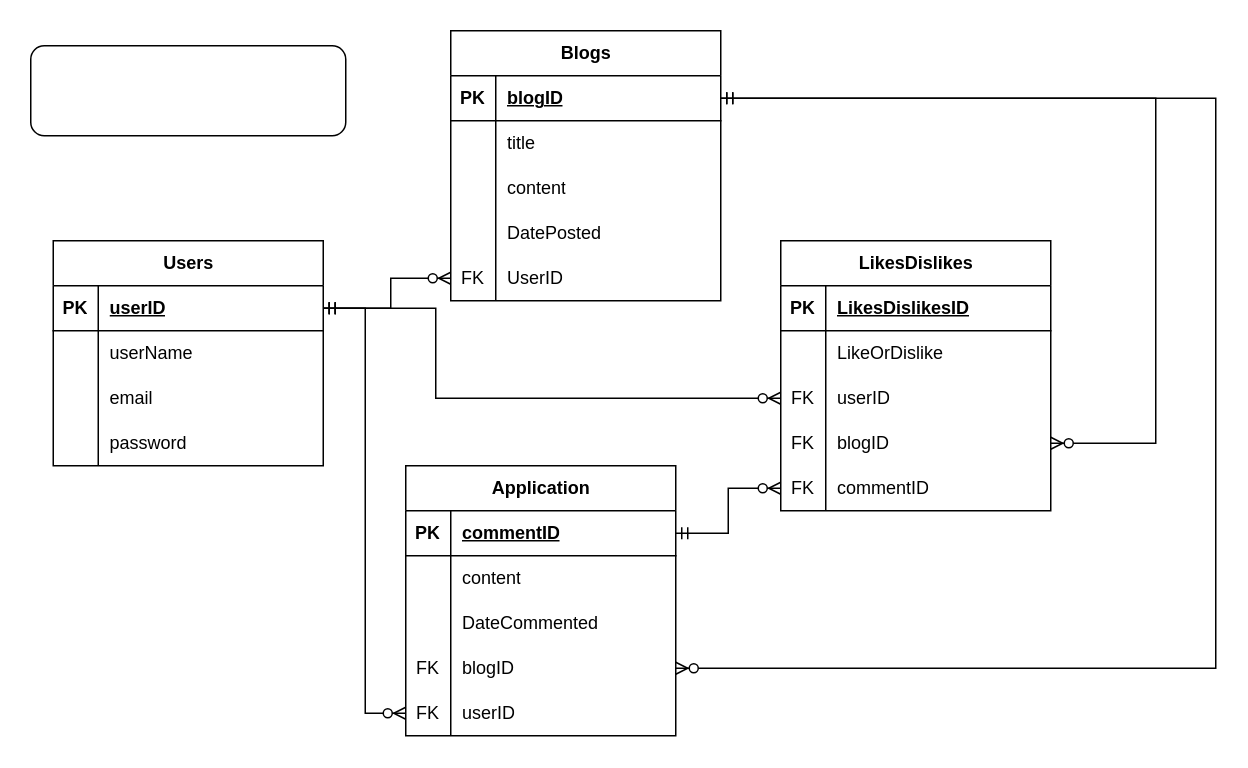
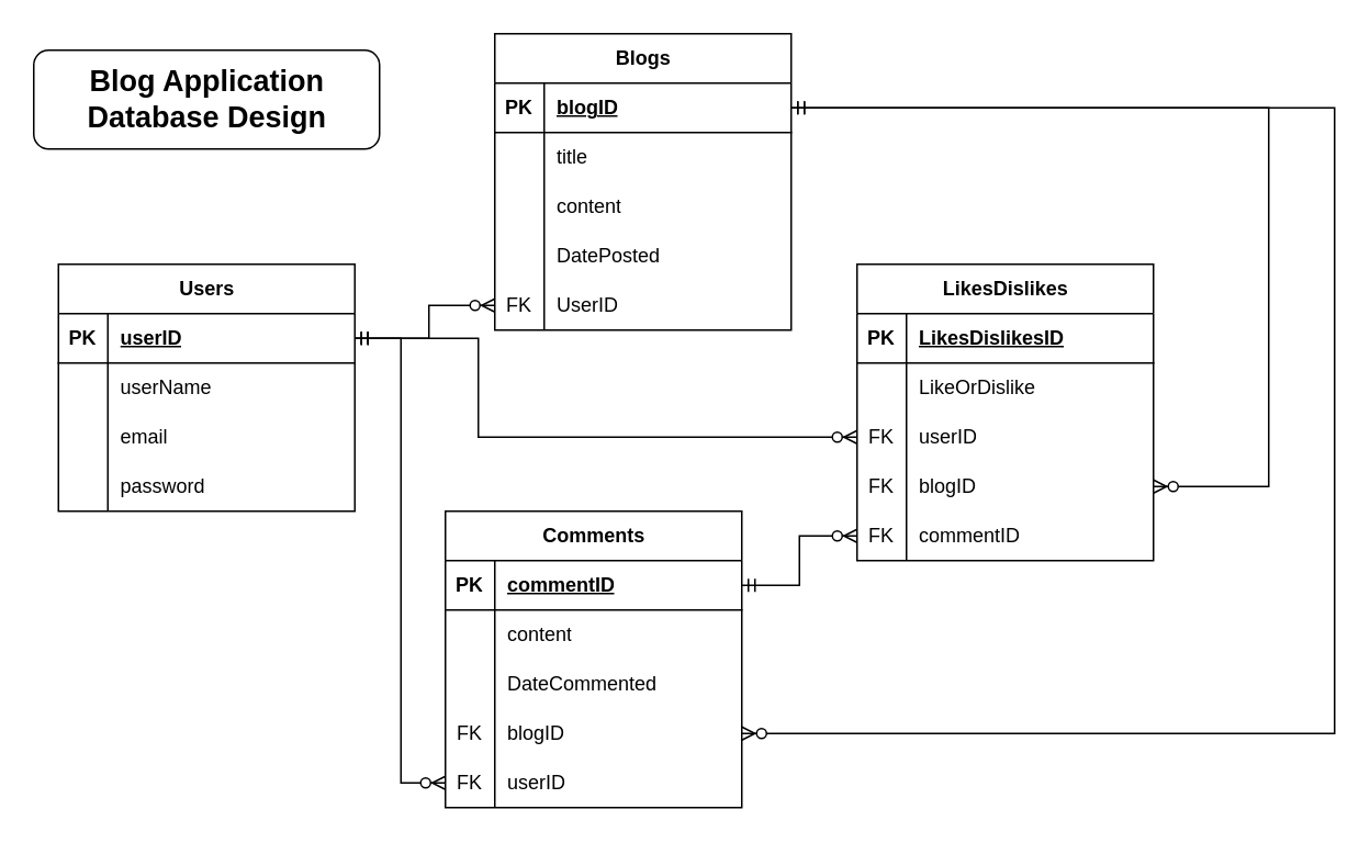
  <mxCell id="0" />
  <mxCell id="1" parent="0" />
  <mxCell id="2" value="" style="rounded=1;whiteSpace=wrap;html=1;" vertex="1" parent="1"><mxGeometry x="20" y="30" width="210" height="60" as="geometry" /></mxCell>
+ <mxCell id="3" value="&lt;b&gt;&lt;font style=&quot;font-size: 18px;&quot;&gt;Blog Application Database Design&lt;/font&gt;&lt;/b&gt;" style="text;html=1;strokeColor=none;fillColor=none;align=center;verticalAlign=middle;whiteSpace=wrap;rounded=0;" vertex="1" parent="1"><mxGeometry x="22.5" y="45" width="205" height="30" as="geometry" /></mxCell>
  <mxCell id="4" value="Users" style="shape=table;startSize=30;container=1;collapsible=1;childLayout=tableLayout;fixedRows=1;rowLines=0;fontStyle=1;align=center;resizeLast=1;html=1;" vertex="1" parent="1"><mxGeometry x="35" y="160" width="180" height="150" as="geometry" /></mxCell>
  <mxCell id="5" value="" style="shape=tableRow;horizontal=0;startSize=0;swimlaneHead=0;swimlaneBody=0;fillColor=none;collapsible=0;dropTarget=0;points=[[0,0.5],[1,0.5]];portConstraint=eastwest;top=0;left=0;right=0;bottom=1;" vertex="1" parent="4"><mxGeometry y="30" width="180" height="30" as="geometry" /></mxCell>
  <mxCell id="6" value="PK" style="shape=partialRectangle;connectable=0;fillColor=none;top=0;left=0;bottom=0;right=0;fontStyle=1;overflow=hidden;whiteSpace=wrap;html=1;" vertex="1" parent="5"><mxGeometry width="30" height="30" as="geometry"><mxRectangle width="30" height="30" as="alternateBounds" /></mxGeometry></mxCell>
  <mxCell id="7" value="userID" style="shape=partialRectangle;connectable=0;fillColor=none;top=0;left=0;bottom=0;right=0;align=left;spacingLeft=6;fontStyle=5;overflow=hidden;whiteSpace=wrap;html=1;" vertex="1" parent="5"><mxGeometry x="30" width="150" height="30" as="geometry"><mxRectangle width="150" height="30" as="alternateBounds" /></mxGeometry></mxCell>
  <mxCell id="8" value="" style="shape=tableRow;horizontal=0;startSize=0;swimlaneHead=0;swimlaneBody=0;fillColor=none;collapsible=0;dropTarget=0;points=[[0,0.5],[1,0.5]];portConstraint=eastwest;top=0;left=0;right=0;bottom=0;" vertex="1" parent="4"><mxGeometry y="60" width="180" height="30" as="geometry" /></mxCell>
  <mxCell id="9" value="" style="shape=partialRectangle;connectable=0;fillColor=none;top=0;left=0;bottom=0;right=0;editable=1;overflow=hidden;whiteSpace=wrap;html=1;" vertex="1" parent="8"><mxGeometry width="30" height="30" as="geometry"><mxRectangle width="30" height="30" as="alternateBounds" /></mxGeometry></mxCell>
  <mxCell id="10" value="userName" style="shape=partialRectangle;connectable=0;fillColor=none;top=0;left=0;bottom=0;right=0;align=left;spacingLeft=6;overflow=hidden;whiteSpace=wrap;html=1;" vertex="1" parent="8"><mxGeometry x="30" width="150" height="30" as="geometry"><mxRectangle width="150" height="30" as="alternateBounds" /></mxGeometry></mxCell>
  <mxCell id="11" value="" style="shape=tableRow;horizontal=0;startSize=0;swimlaneHead=0;swimlaneBody=0;fillColor=none;collapsible=0;dropTarget=0;points=[[0,0.5],[1,0.5]];portConstraint=eastwest;top=0;left=0;right=0;bottom=0;" vertex="1" parent="4"><mxGeometry y="90" width="180" height="30" as="geometry" /></mxCell>
  <mxCell id="12" value="" style="shape=partialRectangle;connectable=0;fillColor=none;top=0;left=0;bottom=0;right=0;editable=1;overflow=hidden;whiteSpace=wrap;html=1;" vertex="1" parent="11"><mxGeometry width="30" height="30" as="geometry"><mxRectangle width="30" height="30" as="alternateBounds" /></mxGeometry></mxCell>
  <mxCell id="13" value="email" style="shape=partialRectangle;connectable=0;fillColor=none;top=0;left=0;bottom=0;right=0;align=left;spacingLeft=6;overflow=hidden;whiteSpace=wrap;html=1;" vertex="1" parent="11"><mxGeometry x="30" width="150" height="30" as="geometry"><mxRectangle width="150" height="30" as="alternateBounds" /></mxGeometry></mxCell>
  <mxCell id="14" value="" style="shape=tableRow;horizontal=0;startSize=0;swimlaneHead=0;swimlaneBody=0;fillColor=none;collapsible=0;dropTarget=0;points=[[0,0.5],[1,0.5]];portConstraint=eastwest;top=0;left=0;right=0;bottom=0;" vertex="1" parent="4"><mxGeometry y="120" width="180" height="30" as="geometry" /></mxCell>
  <mxCell id="15" value="" style="shape=partialRectangle;connectable=0;fillColor=none;top=0;left=0;bottom=0;right=0;editable=1;overflow=hidden;whiteSpace=wrap;html=1;" vertex="1" parent="14"><mxGeometry width="30" height="30" as="geometry"><mxRectangle width="30" height="30" as="alternateBounds" /></mxGeometry></mxCell>
  <mxCell id="16" value="password" style="shape=partialRectangle;connectable=0;fillColor=none;top=0;left=0;bottom=0;right=0;align=left;spacingLeft=6;overflow=hidden;whiteSpace=wrap;html=1;" vertex="1" parent="14"><mxGeometry x="30" width="150" height="30" as="geometry"><mxRectangle width="150" height="30" as="alternateBounds" /></mxGeometry></mxCell>
  <mxCell id="17" value="Blogs" style="shape=table;startSize=30;container=1;collapsible=1;childLayout=tableLayout;fixedRows=1;rowLines=0;fontStyle=1;align=center;resizeLast=1;html=1;" vertex="1" parent="1"><mxGeometry x="300" width="180" height="180" as="geometry" y="20" /></mxCell>
  <mxCell id="18" value="" style="shape=tableRow;horizontal=0;startSize=0;swimlaneHead=0;swimlaneBody=0;fillColor=none;collapsible=0;dropTarget=0;points=[[0,0.5],[1,0.5]];portConstraint=eastwest;top=0;left=0;right=0;bottom=1;" vertex="1" parent="17"><mxGeometry y="30" width="180" height="30" as="geometry" /></mxCell>
  <mxCell id="19" value="PK" style="shape=partialRectangle;connectable=0;fillColor=none;top=0;left=0;bottom=0;right=0;fontStyle=1;overflow=hidden;whiteSpace=wrap;html=1;" vertex="1" parent="18"><mxGeometry width="30" height="30" as="geometry"><mxRectangle width="30" height="30" as="alternateBounds" /></mxGeometry></mxCell>
  <mxCell id="20" value="blogID" style="shape=partialRectangle;connectable=0;fillColor=none;top=0;left=0;bottom=0;right=0;align=left;spacingLeft=6;fontStyle=5;overflow=hidden;whiteSpace=wrap;html=1;" vertex="1" parent="18"><mxGeometry x="30" width="150" height="30" as="geometry"><mxRectangle width="150" height="30" as="alternateBounds" /></mxGeometry></mxCell>
  <mxCell id="21" value="" style="shape=tableRow;horizontal=0;startSize=0;swimlaneHead=0;swimlaneBody=0;fillColor=none;collapsible=0;dropTarget=0;points=[[0,0.5],[1,0.5]];portConstraint=eastwest;top=0;left=0;right=0;bottom=0;" vertex="1" parent="17"><mxGeometry y="60" width="180" height="30" as="geometry" /></mxCell>
  <mxCell id="22" value="" style="shape=partialRectangle;connectable=0;fillColor=none;top=0;left=0;bottom=0;right=0;editable=1;overflow=hidden;whiteSpace=wrap;html=1;" vertex="1" parent="21"><mxGeometry width="30" height="30" as="geometry"><mxRectangle width="30" height="30" as="alternateBounds" /></mxGeometry></mxCell>
  <mxCell id="23" value="title" style="shape=partialRectangle;connectable=0;fillColor=none;top=0;left=0;bottom=0;right=0;align=left;spacingLeft=6;overflow=hidden;whiteSpace=wrap;html=1;" vertex="1" parent="21"><mxGeometry x="30" width="150" height="30" as="geometry"><mxRectangle width="150" height="30" as="alternateBounds" /></mxGeometry></mxCell>
  <mxCell id="24" value="" style="shape=tableRow;horizontal=0;startSize=0;swimlaneHead=0;swimlaneBody=0;fillColor=none;collapsible=0;dropTarget=0;points=[[0,0.5],[1,0.5]];portConstraint=eastwest;top=0;left=0;right=0;bottom=0;" vertex="1" parent="17"><mxGeometry y="90" width="180" height="30" as="geometry" /></mxCell>
  <mxCell id="25" value="" style="shape=partialRectangle;connectable=0;fillColor=none;top=0;left=0;bottom=0;right=0;editable=1;overflow=hidden;whiteSpace=wrap;html=1;" vertex="1" parent="24"><mxGeometry width="30" height="30" as="geometry"><mxRectangle width="30" height="30" as="alternateBounds" /></mxGeometry></mxCell>
  <mxCell id="26" value="content" style="shape=partialRectangle;connectable=0;fillColor=none;top=0;left=0;bottom=0;right=0;align=left;spacingLeft=6;overflow=hidden;whiteSpace=wrap;html=1;" vertex="1" parent="24"><mxGeometry x="30" width="150" height="30" as="geometry"><mxRectangle width="150" height="30" as="alternateBounds" /></mxGeometry></mxCell>
  <mxCell id="27" value="" style="shape=tableRow;horizontal=0;startSize=0;swimlaneHead=0;swimlaneBody=0;fillColor=none;collapsible=0;dropTarget=0;points=[[0,0.5],[1,0.5]];portConstraint=eastwest;top=0;left=0;right=0;bottom=0;" vertex="1" parent="17"><mxGeometry y="120" width="180" height="30" as="geometry" /></mxCell>
  <mxCell id="28" value="" style="shape=partialRectangle;connectable=0;fillColor=none;top=0;left=0;bottom=0;right=0;editable=1;overflow=hidden;whiteSpace=wrap;html=1;" vertex="1" parent="27"><mxGeometry width="30" height="30" as="geometry"><mxRectangle width="30" height="30" as="alternateBounds" /></mxGeometry></mxCell>
  <mxCell id="29" value="DatePosted" style="shape=partialRectangle;connectable=0;fillColor=none;top=0;left=0;bottom=0;right=0;align=left;spacingLeft=6;overflow=hidden;whiteSpace=wrap;html=1;" vertex="1" parent="27"><mxGeometry x="30" width="150" height="30" as="geometry"><mxRectangle width="150" height="30" as="alternateBounds" /></mxGeometry></mxCell>
  <mxCell id="30" value="" style="shape=tableRow;horizontal=0;startSize=0;swimlaneHead=0;swimlaneBody=0;fillColor=none;collapsible=0;dropTarget=0;points=[[0,0.5],[1,0.5]];portConstraint=eastwest;top=0;left=0;right=0;bottom=0;" vertex="1" parent="17"><mxGeometry y="150" width="180" height="30" as="geometry" /></mxCell>
  <mxCell id="31" value="FK" style="shape=partialRectangle;connectable=0;fillColor=none;top=0;left=0;bottom=0;right=0;editable=1;overflow=hidden;whiteSpace=wrap;html=1;" vertex="1" parent="30"><mxGeometry width="30" height="30" as="geometry"><mxRectangle width="30" height="30" as="alternateBounds" /></mxGeometry></mxCell>
  <mxCell id="32" value="UserID" style="shape=partialRectangle;connectable=0;fillColor=none;top=0;left=0;bottom=0;right=0;align=left;spacingLeft=6;overflow=hidden;whiteSpace=wrap;html=1;" vertex="1" parent="30"><mxGeometry x="30" width="150" height="30" as="geometry"><mxRectangle width="150" height="30" as="alternateBounds" /></mxGeometry></mxCell>
- <mxCell id="33" value="Application" style="shape=table;startSize=30;container=1;collapsible=1;childLayout=tableLayout;fixedRows=1;rowLines=0;fontStyle=1;align=center;resizeLast=1;html=1;" vertex="1" parent="1"><mxGeometry x="270" y="310" width="180" height="180" as="geometry" /></mxCell>
+ <mxCell id="33" value="Comments" style="shape=table;startSize=30;container=1;collapsible=1;childLayout=tableLayout;fixedRows=1;rowLines=0;fontStyle=1;align=center;resizeLast=1;html=1;" vertex="1" parent="1"><mxGeometry x="270" y="310" width="180" height="180" as="geometry" /></mxCell>
  <mxCell id="34" value="" style="shape=tableRow;horizontal=0;startSize=0;swimlaneHead=0;swimlaneBody=0;fillColor=none;collapsible=0;dropTarget=0;points=[[0,0.5],[1,0.5]];portConstraint=eastwest;top=0;left=0;right=0;bottom=1;" vertex="1" parent="33"><mxGeometry y="30" width="180" height="30" as="geometry" /></mxCell>
  <mxCell id="35" value="PK" style="shape=partialRectangle;connectable=0;fillColor=none;top=0;left=0;bottom=0;right=0;fontStyle=1;overflow=hidden;whiteSpace=wrap;html=1;" vertex="1" parent="34"><mxGeometry width="30" height="30" as="geometry"><mxRectangle width="30" height="30" as="alternateBounds" /></mxGeometry></mxCell>
  <mxCell id="36" value="commentID" style="shape=partialRectangle;connectable=0;fillColor=none;top=0;left=0;bottom=0;right=0;align=left;spacingLeft=6;fontStyle=5;overflow=hidden;whiteSpace=wrap;html=1;" vertex="1" parent="34"><mxGeometry x="30" width="150" height="30" as="geometry"><mxRectangle width="150" height="30" as="alternateBounds" /></mxGeometry></mxCell>
  <mxCell id="37" value="" style="shape=tableRow;horizontal=0;startSize=0;swimlaneHead=0;swimlaneBody=0;fillColor=none;collapsible=0;dropTarget=0;points=[[0,0.5],[1,0.5]];portConstraint=eastwest;top=0;left=0;right=0;bottom=0;" vertex="1" parent="33"><mxGeometry y="60" width="180" height="30" as="geometry" /></mxCell>
  <mxCell id="38" value="" style="shape=partialRectangle;connectable=0;fillColor=none;top=0;left=0;bottom=0;right=0;editable=1;overflow=hidden;whiteSpace=wrap;html=1;" vertex="1" parent="37"><mxGeometry width="30" height="30" as="geometry"><mxRectangle width="30" height="30" as="alternateBounds" /></mxGeometry></mxCell>
  <mxCell id="39" value="content" style="shape=partialRectangle;connectable=0;fillColor=none;top=0;left=0;bottom=0;right=0;align=left;spacingLeft=6;overflow=hidden;whiteSpace=wrap;html=1;" vertex="1" parent="37"><mxGeometry x="30" width="150" height="30" as="geometry"><mxRectangle width="150" height="30" as="alternateBounds" /></mxGeometry></mxCell>
  <mxCell id="40" value="" style="shape=tableRow;horizontal=0;startSize=0;swimlaneHead=0;swimlaneBody=0;fillColor=none;collapsible=0;dropTarget=0;points=[[0,0.5],[1,0.5]];portConstraint=eastwest;top=0;left=0;right=0;bottom=0;" vertex="1" parent="33"><mxGeometry y="90" width="180" height="30" as="geometry" /></mxCell>
  <mxCell id="41" value="" style="shape=partialRectangle;connectable=0;fillColor=none;top=0;left=0;bottom=0;right=0;editable=1;overflow=hidden;whiteSpace=wrap;html=1;" vertex="1" parent="40"><mxGeometry width="30" height="30" as="geometry"><mxRectangle width="30" height="30" as="alternateBounds" /></mxGeometry></mxCell>
  <mxCell id="42" value="DateCommented" style="shape=partialRectangle;connectable=0;fillColor=none;top=0;left=0;bottom=0;right=0;align=left;spacingLeft=6;overflow=hidden;whiteSpace=wrap;html=1;" vertex="1" parent="40"><mxGeometry x="30" width="150" height="30" as="geometry"><mxRectangle width="150" height="30" as="alternateBounds" /></mxGeometry></mxCell>
  <mxCell id="43" value="" style="shape=tableRow;horizontal=0;startSize=0;swimlaneHead=0;swimlaneBody=0;fillColor=none;collapsible=0;dropTarget=0;points=[[0,0.5],[1,0.5]];portConstraint=eastwest;top=0;left=0;right=0;bottom=0;" vertex="1" parent="33"><mxGeometry y="120" width="180" height="30" as="geometry" /></mxCell>
  <mxCell id="44" value="FK" style="shape=partialRectangle;connectable=0;fillColor=none;top=0;left=0;bottom=0;right=0;editable=1;overflow=hidden;whiteSpace=wrap;html=1;" vertex="1" parent="43"><mxGeometry width="30" height="30" as="geometry"><mxRectangle width="30" height="30" as="alternateBounds" /></mxGeometry></mxCell>
  <mxCell id="45" value="blogID" style="shape=partialRectangle;connectable=0;fillColor=none;top=0;left=0;bottom=0;right=0;align=left;spacingLeft=6;overflow=hidden;whiteSpace=wrap;html=1;" vertex="1" parent="43"><mxGeometry x="30" width="150" height="30" as="geometry"><mxRectangle width="150" height="30" as="alternateBounds" /></mxGeometry></mxCell>
  <mxCell id="46" value="" style="shape=tableRow;horizontal=0;startSize=0;swimlaneHead=0;swimlaneBody=0;fillColor=none;collapsible=0;dropTarget=0;points=[[0,0.5],[1,0.5]];portConstraint=eastwest;top=0;left=0;right=0;bottom=0;" vertex="1" parent="33"><mxGeometry y="150" width="180" height="30" as="geometry" /></mxCell>
  <mxCell id="47" value="FK" style="shape=partialRectangle;connectable=0;fillColor=none;top=0;left=0;bottom=0;right=0;editable=1;overflow=hidden;whiteSpace=wrap;html=1;" vertex="1" parent="46"><mxGeometry width="30" height="30" as="geometry"><mxRectangle width="30" height="30" as="alternateBounds" /></mxGeometry></mxCell>
  <mxCell id="48" value="userID" style="shape=partialRectangle;connectable=0;fillColor=none;top=0;left=0;bottom=0;right=0;align=left;spacingLeft=6;overflow=hidden;whiteSpace=wrap;html=1;" vertex="1" parent="46"><mxGeometry x="30" width="150" height="30" as="geometry"><mxRectangle width="150" height="30" as="alternateBounds" /></mxGeometry></mxCell>
  <mxCell id="49" value="LikesDislikes" style="shape=table;startSize=30;container=1;collapsible=1;childLayout=tableLayout;fixedRows=1;rowLines=0;fontStyle=1;align=center;resizeLast=1;html=1;" vertex="1" parent="1"><mxGeometry x="520" y="160" width="180" height="180" as="geometry" /></mxCell>
  <mxCell id="50" value="" style="shape=tableRow;horizontal=0;startSize=0;swimlaneHead=0;swimlaneBody=0;fillColor=none;collapsible=0;dropTarget=0;points=[[0,0.5],[1,0.5]];portConstraint=eastwest;top=0;left=0;right=0;bottom=1;" vertex="1" parent="49"><mxGeometry y="30" width="180" height="30" as="geometry" /></mxCell>
  <mxCell id="51" value="PK" style="shape=partialRectangle;connectable=0;fillColor=none;top=0;left=0;bottom=0;right=0;fontStyle=1;overflow=hidden;whiteSpace=wrap;html=1;" vertex="1" parent="50"><mxGeometry width="30" height="30" as="geometry"><mxRectangle width="30" height="30" as="alternateBounds" /></mxGeometry></mxCell>
  <mxCell id="52" value="LikesDislikesID" style="shape=partialRectangle;connectable=0;fillColor=none;top=0;left=0;bottom=0;right=0;align=left;spacingLeft=6;fontStyle=5;overflow=hidden;whiteSpace=wrap;html=1;" vertex="1" parent="50"><mxGeometry x="30" width="150" height="30" as="geometry"><mxRectangle width="150" height="30" as="alternateBounds" /></mxGeometry></mxCell>
  <mxCell id="53" value="" style="shape=tableRow;horizontal=0;startSize=0;swimlaneHead=0;swimlaneBody=0;fillColor=none;collapsible=0;dropTarget=0;points=[[0,0.5],[1,0.5]];portConstraint=eastwest;top=0;left=0;right=0;bottom=0;" vertex="1" parent="49"><mxGeometry y="60" width="180" height="30" as="geometry" /></mxCell>
  <mxCell id="54" value="" style="shape=partialRectangle;connectable=0;fillColor=none;top=0;left=0;bottom=0;right=0;editable=1;overflow=hidden;whiteSpace=wrap;html=1;" vertex="1" parent="53"><mxGeometry width="30" height="30" as="geometry"><mxRectangle width="30" height="30" as="alternateBounds" /></mxGeometry></mxCell>
  <mxCell id="55" value="LikeOrDislike" style="shape=partialRectangle;connectable=0;fillColor=none;top=0;left=0;bottom=0;right=0;align=left;spacingLeft=6;overflow=hidden;whiteSpace=wrap;html=1;" vertex="1" parent="53"><mxGeometry x="30" width="150" height="30" as="geometry"><mxRectangle width="150" height="30" as="alternateBounds" /></mxGeometry></mxCell>
  <mxCell id="56" value="" style="shape=tableRow;horizontal=0;startSize=0;swimlaneHead=0;swimlaneBody=0;fillColor=none;collapsible=0;dropTarget=0;points=[[0,0.5],[1,0.5]];portConstraint=eastwest;top=0;left=0;right=0;bottom=0;" vertex="1" parent="49"><mxGeometry y="90" width="180" height="30" as="geometry" /></mxCell>
  <mxCell id="57" value="FK" style="shape=partialRectangle;connectable=0;fillColor=none;top=0;left=0;bottom=0;right=0;editable=1;overflow=hidden;whiteSpace=wrap;html=1;" vertex="1" parent="56"><mxGeometry width="30" height="30" as="geometry"><mxRectangle width="30" height="30" as="alternateBounds" /></mxGeometry></mxCell>
  <mxCell id="58" value="userID" style="shape=partialRectangle;connectable=0;fillColor=none;top=0;left=0;bottom=0;right=0;align=left;spacingLeft=6;overflow=hidden;whiteSpace=wrap;html=1;" vertex="1" parent="56"><mxGeometry x="30" width="150" height="30" as="geometry"><mxRectangle width="150" height="30" as="alternateBounds" /></mxGeometry></mxCell>
  <mxCell id="59" value="" style="shape=tableRow;horizontal=0;startSize=0;swimlaneHead=0;swimlaneBody=0;fillColor=none;collapsible=0;dropTarget=0;points=[[0,0.5],[1,0.5]];portConstraint=eastwest;top=0;left=0;right=0;bottom=0;" vertex="1" parent="49"><mxGeometry y="120" width="180" height="30" as="geometry" /></mxCell>
  <mxCell id="60" value="FK" style="shape=partialRectangle;connectable=0;fillColor=none;top=0;left=0;bottom=0;right=0;editable=1;overflow=hidden;whiteSpace=wrap;html=1;" vertex="1" parent="59"><mxGeometry width="30" height="30" as="geometry"><mxRectangle width="30" height="30" as="alternateBounds" /></mxGeometry></mxCell>
  <mxCell id="61" value="blogID" style="shape=partialRectangle;connectable=0;fillColor=none;top=0;left=0;bottom=0;right=0;align=left;spacingLeft=6;overflow=hidden;whiteSpace=wrap;html=1;" vertex="1" parent="59"><mxGeometry x="30" width="150" height="30" as="geometry"><mxRectangle width="150" height="30" as="alternateBounds" /></mxGeometry></mxCell>
  <mxCell id="62" value="" style="shape=tableRow;horizontal=0;startSize=0;swimlaneHead=0;swimlaneBody=0;fillColor=none;collapsible=0;dropTarget=0;points=[[0,0.5],[1,0.5]];portConstraint=eastwest;top=0;left=0;right=0;bottom=0;" vertex="1" parent="49"><mxGeometry y="150" width="180" height="30" as="geometry" /></mxCell>
  <mxCell id="63" value="FK" style="shape=partialRectangle;connectable=0;fillColor=none;top=0;left=0;bottom=0;right=0;editable=1;overflow=hidden;whiteSpace=wrap;html=1;" vertex="1" parent="62"><mxGeometry width="30" height="30" as="geometry"><mxRectangle width="30" height="30" as="alternateBounds" /></mxGeometry></mxCell>
  <mxCell id="64" value="commentID" style="shape=partialRectangle;connectable=0;fillColor=none;top=0;left=0;bottom=0;right=0;align=left;spacingLeft=6;overflow=hidden;whiteSpace=wrap;html=1;" vertex="1" parent="62"><mxGeometry x="30" width="150" height="30" as="geometry"><mxRectangle width="150" height="30" as="alternateBounds" /></mxGeometry></mxCell>
  <mxCell id="65" value="" style="edgeStyle=orthogonalEdgeStyle;fontSize=12;html=1;endArrow=ERzeroToMany;startArrow=ERmandOne;rounded=0;" edge="1" parent="1" source="5" target="30"><mxGeometry width="100" height="100" relative="1" as="geometry"><mxPoint x="390" y="360" as="sourcePoint" /><mxPoint x="490" y="260" as="targetPoint" /><Array as="points"><mxPoint x="260" y="205" /><mxPoint x="260" y="185" /></Array></mxGeometry></mxCell>
  <mxCell id="66" value="" style="edgeStyle=elbowEdgeStyle;fontSize=12;html=1;endArrow=ERzeroToMany;startArrow=ERmandOne;rounded=0;" edge="1" parent="1" source="18" target="43"><mxGeometry width="100" height="100" relative="1" as="geometry"><mxPoint x="390" y="360" as="sourcePoint" /><mxPoint x="490" y="260" as="targetPoint" /><Array as="points"><mxPoint x="810" y="260" /></Array></mxGeometry></mxCell>
  <mxCell id="67" value="" style="edgeStyle=elbowEdgeStyle;fontSize=12;html=1;endArrow=ERzeroToMany;startArrow=ERmandOne;rounded=0;" edge="1" parent="1" source="5" target="46"><mxGeometry width="100" height="100" relative="1" as="geometry"><mxPoint x="390" y="360" as="sourcePoint" /><mxPoint x="490" y="260" as="targetPoint" /></mxGeometry></mxCell>
  <mxCell id="68" value="" style="edgeStyle=orthogonalEdgeStyle;fontSize=12;html=1;endArrow=ERzeroToMany;startArrow=ERmandOne;rounded=0;exitX=1;exitY=0.5;exitDx=0;exitDy=0;" edge="1" parent="1" source="5" target="56"><mxGeometry width="100" height="100" relative="1" as="geometry"><mxPoint x="390" y="260" as="sourcePoint" /><mxPoint x="490" y="160" as="targetPoint" /><Array as="points"><mxPoint x="290" y="205" /><mxPoint x="290" y="265" /></Array></mxGeometry></mxCell>
  <mxCell id="69" value="" style="edgeStyle=orthogonalEdgeStyle;fontSize=12;html=1;endArrow=ERzeroToMany;startArrow=ERmandOne;rounded=0;" edge="1" parent="1" source="18" target="59"><mxGeometry width="100" height="100" relative="1" as="geometry"><mxPoint x="390" y="260" as="sourcePoint" /><mxPoint x="490" y="160" as="targetPoint" /><Array as="points"><mxPoint x="770" y="65" /><mxPoint x="770" y="295" /></Array></mxGeometry></mxCell>
  <mxCell id="70" value="" style="edgeStyle=elbowEdgeStyle;fontSize=12;html=1;endArrow=ERzeroToMany;startArrow=ERmandOne;rounded=0;" edge="1" parent="1" source="34" target="62"><mxGeometry width="100" height="100" relative="1" as="geometry"><mxPoint x="440" y="300" as="sourcePoint" /><mxPoint x="540" y="200" as="targetPoint" /></mxGeometry></mxCell>
